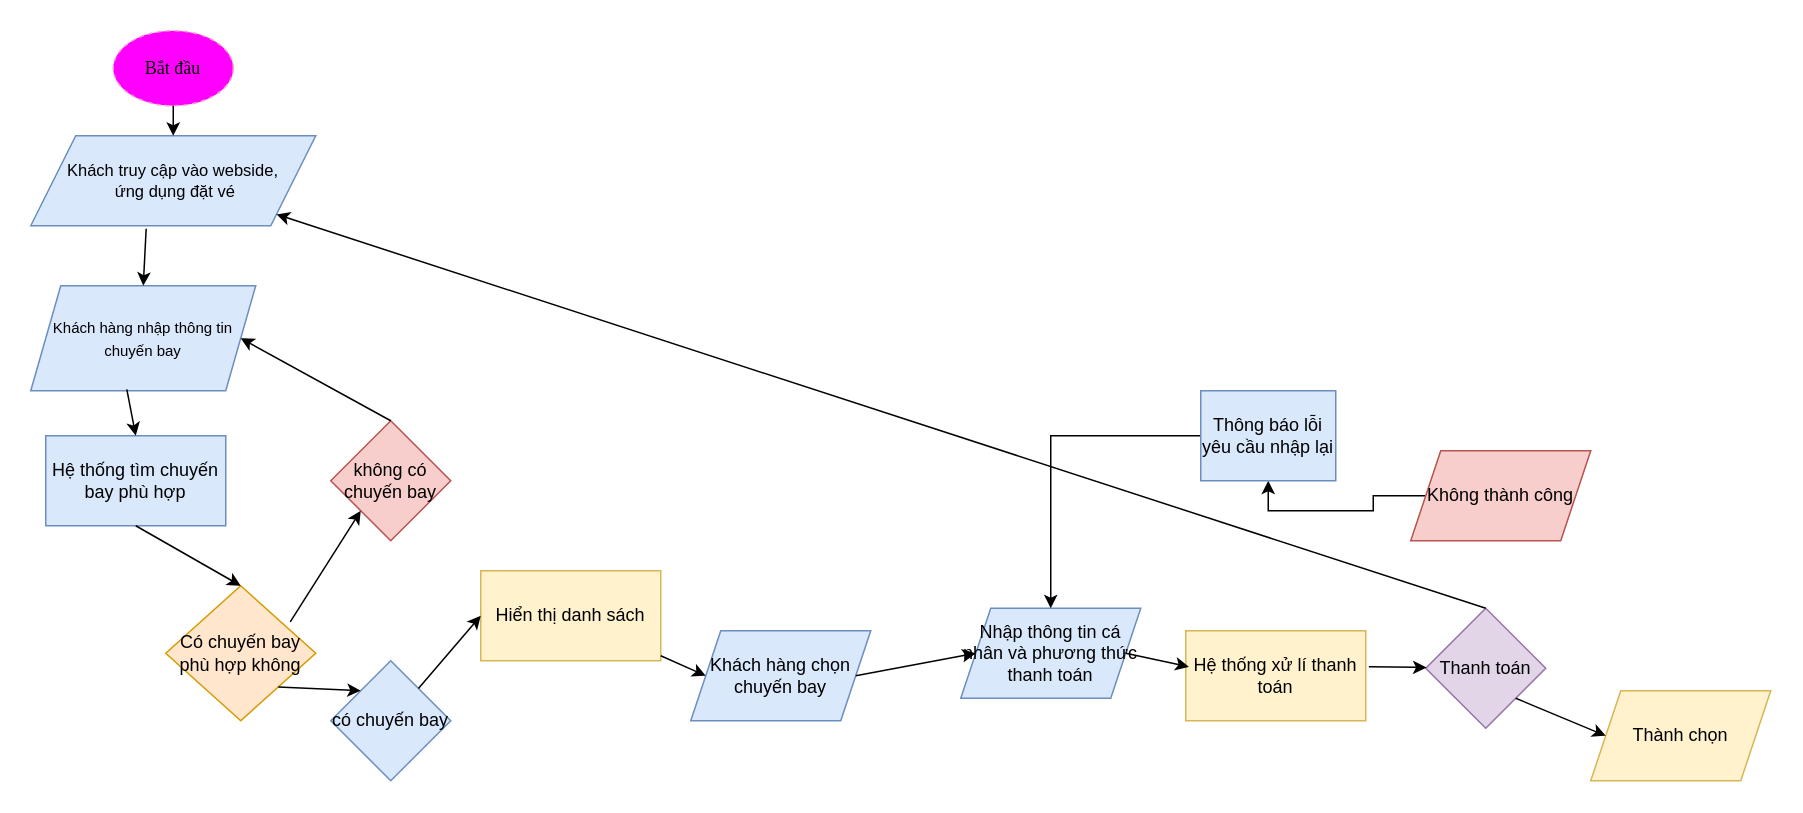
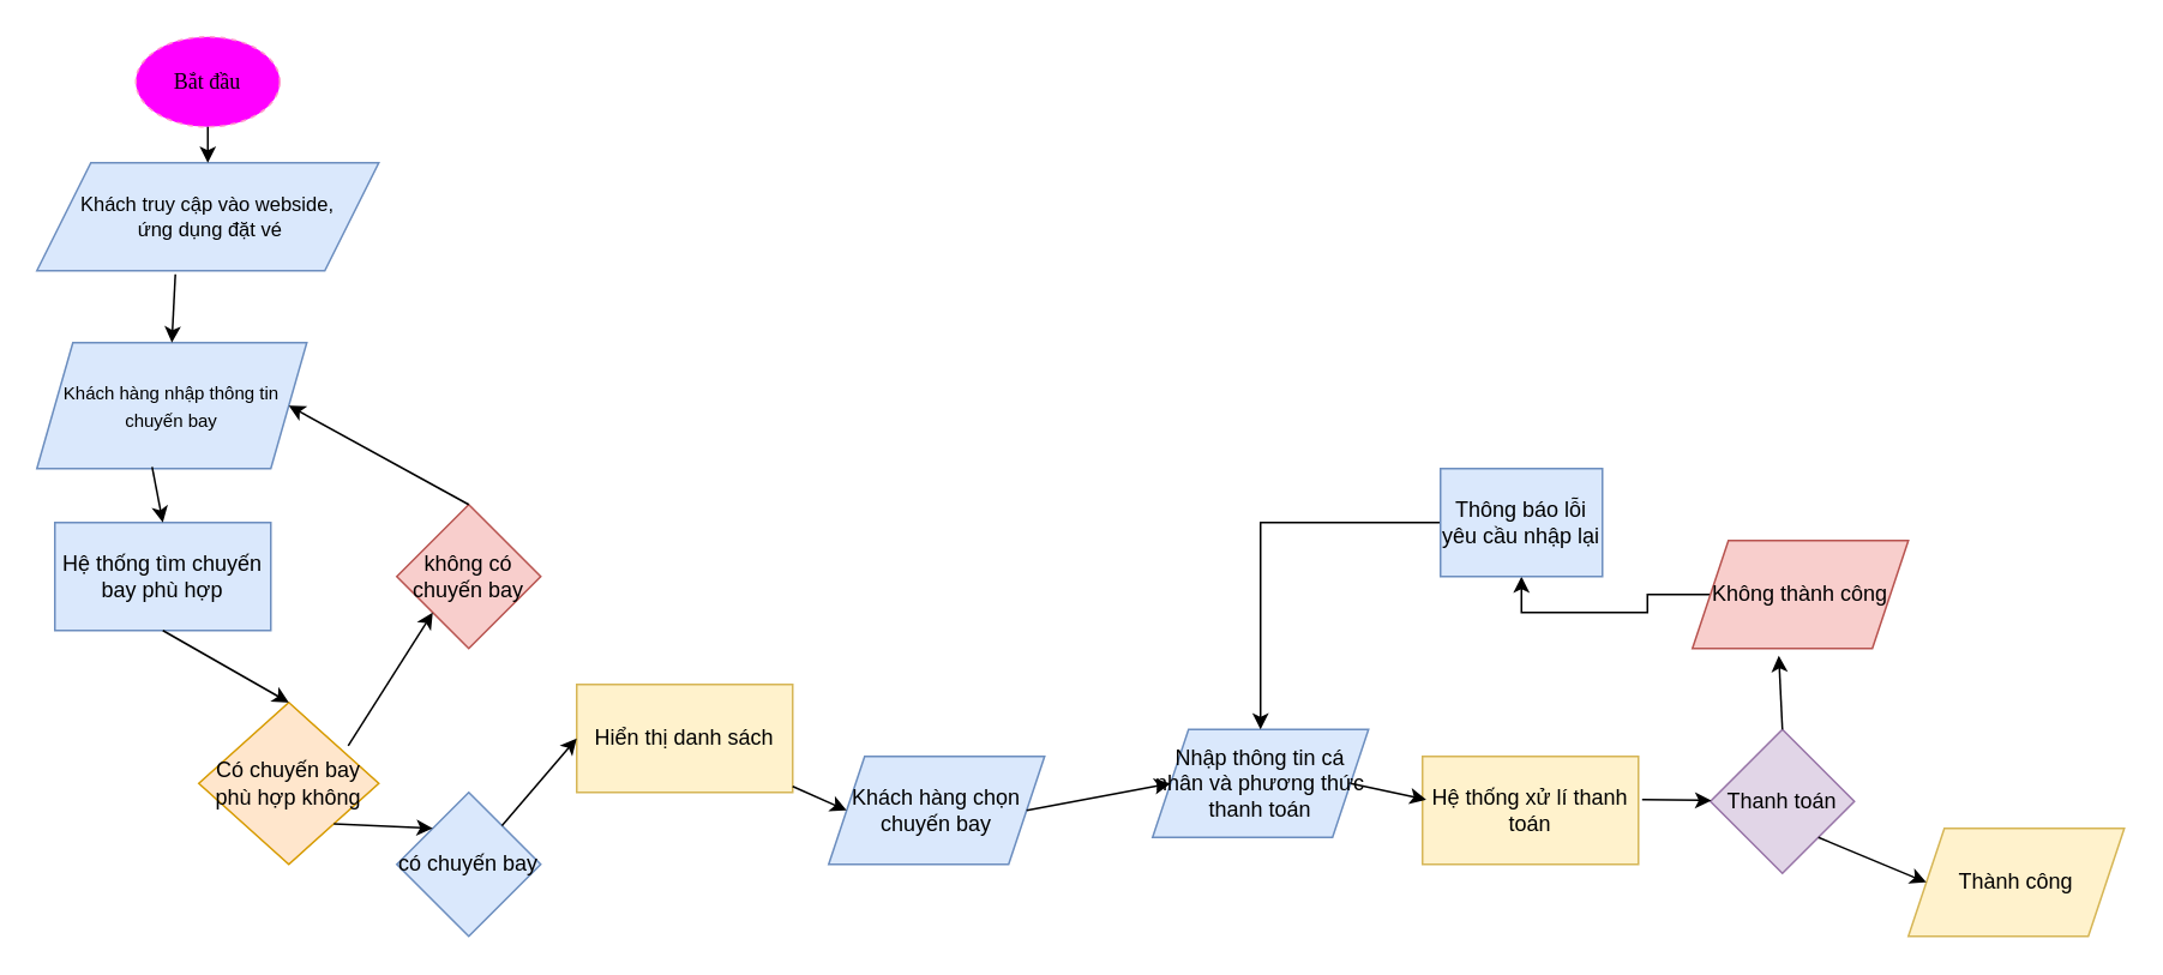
  <mxCell id="0" />
  <mxCell id="1" parent="0" />
  <mxCell id="2" value="Bắt đầu" style="ellipse;whiteSpace=wrap;html=1;fontFamily=Times New Roman;align=center;fillColor=#FF00FF;strokeColor=#FF99CC;dashed=1;" vertex="1" parent="1"><mxGeometry x="75" y="20" width="80" height="50" as="geometry" /></mxCell>
  <mxCell id="3" value="&lt;div style=&quot;line-height: 110%;&quot;&gt;&lt;font style=&quot;font-size: 11px;&quot;&gt;Khách truy cập vào webside,&lt;/font&gt;&lt;/div&gt;&lt;div style=&quot;line-height: 110%;&quot;&gt;&lt;font style=&quot;font-size: 11px;&quot;&gt;&amp;nbsp;ứng dụng đặt vé&lt;/font&gt;&lt;/div&gt;" style="shape=parallelogram;perimeter=parallelogramPerimeter;whiteSpace=wrap;html=1;fixedSize=1;size=30;fillColor=#dae8fc;strokeColor=#6c8ebf;" vertex="1" parent="1"><mxGeometry x="20" y="90" width="190" height="60" as="geometry" /></mxCell>
  <mxCell id="4" value="" style="endArrow=classic;html=1;rounded=0;exitX=0.5;exitY=1;exitDx=0;exitDy=0;entryX=0.5;entryY=0;entryDx=0;entryDy=0;" edge="1" parent="1" source="2" target="3"><mxGeometry width="50" height="50" relative="1" as="geometry"><mxPoint x="420" y="320" as="sourcePoint" /><mxPoint x="470" y="270" as="targetPoint" /><Array as="points" /></mxGeometry></mxCell>
  <mxCell id="5" value="&lt;font style=&quot;font-size: 10px;&quot;&gt;Khách hàng nhập thông tin chuyến bay&lt;/font&gt;" style="shape=parallelogram;perimeter=parallelogramPerimeter;whiteSpace=wrap;html=1;fixedSize=1;fillColor=#dae8fc;strokeColor=#6c8ebf;" vertex="1" parent="1"><mxGeometry x="20" y="190" width="150" height="70" as="geometry" /></mxCell>
  <mxCell id="6" value="" style="endArrow=classic;html=1;rounded=0;exitX=0.405;exitY=1.033;exitDx=0;exitDy=0;exitPerimeter=0;entryX=0.5;entryY=0;entryDx=0;entryDy=0;" edge="1" parent="1" source="3" target="5"><mxGeometry width="50" height="50" relative="1" as="geometry"><mxPoint x="420" y="320" as="sourcePoint" /><mxPoint x="470" y="270" as="targetPoint" /></mxGeometry></mxCell>
  <mxCell id="7" value="Hệ thống tìm chuyến bay phù hợp" style="rounded=0;whiteSpace=wrap;html=1;fillColor=#dae8fc;strokeColor=#6c8ebf;" vertex="1" parent="1"><mxGeometry x="30" y="290" width="120" height="60" as="geometry" /></mxCell>
  <mxCell id="8" value="" style="endArrow=classic;html=1;rounded=0;exitX=0.427;exitY=0.986;exitDx=0;exitDy=0;exitPerimeter=0;entryX=0.5;entryY=0;entryDx=0;entryDy=0;" edge="1" parent="1" source="5" target="7"><mxGeometry width="50" height="50" relative="1" as="geometry"><mxPoint x="420" y="320" as="sourcePoint" /><mxPoint x="470" y="270" as="targetPoint" /></mxGeometry></mxCell>
  <mxCell id="9" value="&lt;font&gt;Có chuyến bay phù hợp không&lt;/font&gt;" style="rhombus;whiteSpace=wrap;html=1;fillColor=#ffe6cc;strokeColor=#d79b00;" vertex="1" parent="1"><mxGeometry x="110" y="390" width="100" height="90" as="geometry" /></mxCell>
  <mxCell id="10" value="" style="endArrow=classic;html=1;rounded=0;exitX=0.5;exitY=1;exitDx=0;exitDy=0;entryX=0.5;entryY=0;entryDx=0;entryDy=0;" edge="1" parent="1" source="7" target="9"><mxGeometry width="50" height="50" relative="1" as="geometry"><mxPoint x="420" y="320" as="sourcePoint" /><mxPoint x="470" y="270" as="targetPoint" /><Array as="points" /></mxGeometry></mxCell>
  <mxCell id="11" value="có chuyến bay" style="rhombus;whiteSpace=wrap;html=1;fillColor=#dae8fc;strokeColor=#6c8ebf;" vertex="1" parent="1"><mxGeometry x="220" y="440" width="80" height="80" as="geometry" /></mxCell>
  <mxCell id="12" value="không có chuyến bay" style="rhombus;whiteSpace=wrap;html=1;fillColor=#f8cecc;strokeColor=#b85450;" vertex="1" parent="1"><mxGeometry x="220" y="280" width="80" height="80" as="geometry" /></mxCell>
  <mxCell id="13" value="Hiển thị danh sách" style="rounded=0;whiteSpace=wrap;html=1;fillColor=#fff2cc;strokeColor=#d6b656;" vertex="1" parent="1"><mxGeometry x="320" y="380" width="120" height="60" as="geometry" /></mxCell>
  <mxCell id="14" value="" style="endArrow=classic;html=1;rounded=0;exitX=0.83;exitY=0.267;exitDx=0;exitDy=0;exitPerimeter=0;entryX=0;entryY=1;entryDx=0;entryDy=0;" edge="1" parent="1" source="9" target="12"><mxGeometry width="50" height="50" relative="1" as="geometry"><mxPoint x="420" y="320" as="sourcePoint" /><mxPoint x="470" y="270" as="targetPoint" /></mxGeometry></mxCell>
  <mxCell id="15" value="" style="endArrow=classic;html=1;rounded=0;exitX=1;exitY=1;exitDx=0;exitDy=0;entryX=0;entryY=0;entryDx=0;entryDy=0;" edge="1" parent="1" source="9" target="11"><mxGeometry width="50" height="50" relative="1" as="geometry"><mxPoint x="190" y="490" as="sourcePoint" /><mxPoint x="240" y="440" as="targetPoint" /></mxGeometry></mxCell>
  <mxCell id="16" value="" style="endArrow=classic;html=1;rounded=0;exitX=0.5;exitY=0;exitDx=0;exitDy=0;entryX=1;entryY=0.5;entryDx=0;entryDy=0;" edge="1" parent="1" source="12" target="5"><mxGeometry width="50" height="50" relative="1" as="geometry"><mxPoint x="180" y="350" as="sourcePoint" /><mxPoint x="230" y="300" as="targetPoint" /><Array as="points" /></mxGeometry></mxCell>
  <mxCell id="17" value="" style="endArrow=classic;html=1;rounded=0;entryX=0;entryY=0.5;entryDx=0;entryDy=0;" edge="1" parent="1" source="11" target="13"><mxGeometry width="50" height="50" relative="1" as="geometry"><mxPoint x="420" y="320" as="sourcePoint" /><mxPoint x="470" y="270" as="targetPoint" /></mxGeometry></mxCell>
  <mxCell id="18" value="Khách hàng chọn chuyến bay" style="shape=parallelogram;perimeter=parallelogramPerimeter;whiteSpace=wrap;html=1;fixedSize=1;fillColor=#dae8fc;strokeColor=#6c8ebf;" vertex="1" parent="1"><mxGeometry x="460" y="420" width="120" height="60" as="geometry" /></mxCell>
  <mxCell id="19" value="" style="endArrow=classic;html=1;rounded=0;entryX=0;entryY=0.5;entryDx=0;entryDy=0;" edge="1" parent="1" source="13" target="18"><mxGeometry width="50" height="50" relative="1" as="geometry"><mxPoint x="440" y="460" as="sourcePoint" /><mxPoint x="510.711" y="410" as="targetPoint" /></mxGeometry></mxCell>
  <mxCell id="20" value="Nhập thông tin cá nhân và phương thức thanh toán" style="shape=parallelogram;perimeter=parallelogramPerimeter;whiteSpace=wrap;html=1;fixedSize=1;fillColor=#dae8fc;strokeColor=#6c8ebf;" vertex="1" parent="1"><mxGeometry x="640" y="405" width="120" height="60" as="geometry" /></mxCell>
  <mxCell id="21" value="" style="endArrow=classic;html=1;rounded=0;exitX=1;exitY=0.5;exitDx=0;exitDy=0;entryX=0;entryY=0.5;entryDx=0;entryDy=0;" edge="1" parent="1" source="18" target="20"><mxGeometry width="50" height="50" relative="1" as="geometry"><mxPoint x="610" y="430" as="sourcePoint" /><mxPoint x="660" y="380" as="targetPoint" /></mxGeometry></mxCell>
  <mxCell id="22" value="Hệ thống xử lí thanh toán" style="rounded=0;whiteSpace=wrap;html=1;fillColor=#fff2cc;strokeColor=#d6b656;" vertex="1" parent="1"><mxGeometry x="790" y="420" width="120" height="60" as="geometry" /></mxCell>
  <mxCell id="23" value="" style="endArrow=classic;html=1;rounded=0;entryX=0.017;entryY=0.4;entryDx=0;entryDy=0;entryPerimeter=0;exitX=1;exitY=0.5;exitDx=0;exitDy=0;" edge="1" parent="1" source="20" target="22"><mxGeometry width="50" height="50" relative="1" as="geometry"><mxPoint x="760" y="420" as="sourcePoint" /><mxPoint x="810" y="370" as="targetPoint" /></mxGeometry></mxCell>
  <mxCell id="24" value="Thanh toán" style="rhombus;whiteSpace=wrap;html=1;fillColor=#e1d5e7;strokeColor=#9673a6;" vertex="1" parent="1"><mxGeometry x="950" y="405" width="80" height="80" as="geometry" /></mxCell>
  <mxCell id="25" value="" style="endArrow=classic;html=1;rounded=0;exitX=1.017;exitY=0.4;exitDx=0;exitDy=0;exitPerimeter=0;" edge="1" parent="1" source="22" target="24"><mxGeometry width="50" height="50" relative="1" as="geometry"><mxPoint x="910" y="390" as="sourcePoint" /><mxPoint x="960" y="340" as="targetPoint" /></mxGeometry></mxCell>
- <mxCell id="26" value="Thành chọn" style="shape=parallelogram;perimeter=parallelogramPerimeter;whiteSpace=wrap;html=1;fixedSize=1;fillColor=#fff2cc;strokeColor=#d6b656;" vertex="1" parent="1"><mxGeometry x="1060" y="460" width="120" height="60" as="geometry" /></mxCell>
+ <mxCell id="26" value="Thành công" style="shape=parallelogram;perimeter=parallelogramPerimeter;whiteSpace=wrap;html=1;fixedSize=1;fillColor=#fff2cc;strokeColor=#d6b656;" vertex="1" parent="1"><mxGeometry x="1060" y="460" width="120" height="60" as="geometry" /></mxCell>
  <mxCell id="27" style="edgeStyle=orthogonalEdgeStyle;rounded=0;orthogonalLoop=1;jettySize=auto;html=1;entryX=0.5;entryY=1;entryDx=0;entryDy=0;" edge="1" parent="1" source="28" target="32"><mxGeometry relative="1" as="geometry" /></mxCell>
  <mxCell id="28" value="Không thành công" style="shape=parallelogram;perimeter=parallelogramPerimeter;whiteSpace=wrap;html=1;fixedSize=1;fillColor=#f8cecc;strokeColor=#b85450;" vertex="1" parent="1"><mxGeometry x="940" y="300" width="120" height="60" as="geometry" /></mxCell>
  <mxCell id="29" value="" style="endArrow=classic;html=1;rounded=0;exitX=1;exitY=1;exitDx=0;exitDy=0;entryX=0;entryY=0.5;entryDx=0;entryDy=0;" edge="1" parent="1" source="24" target="26"><mxGeometry width="50" height="50" relative="1" as="geometry"><mxPoint x="1000" y="520" as="sourcePoint" /><mxPoint x="1050" y="470" as="targetPoint" /></mxGeometry></mxCell>
- <mxCell id="30" value="" style="endArrow=classic;html=1;rounded=0;exitX=0.5;exitY=0;exitDx=0;exitDy=0;" edge="1" parent="1" source="24" target="3"><mxGeometry width="50" height="50" relative="1" as="geometry"><mxPoint x="990" y="400" as="sourcePoint" /><mxPoint x="980" y="350" as="targetPoint" /></mxGeometry></mxCell>
+ <mxCell id="30" value="" style="endArrow=classic;html=1;rounded=0;exitX=0.5;exitY=0;exitDx=0;exitDy=0;entryX=0.4;entryY=1.067;entryDx=0;entryDy=0;entryPerimeter=0;" edge="1" parent="1" source="24" target="28"><mxGeometry width="50" height="50" relative="1" as="geometry"><mxPoint x="990" y="400" as="sourcePoint" /><mxPoint x="980" y="350" as="targetPoint" /></mxGeometry></mxCell>
  <mxCell id="31" style="edgeStyle=orthogonalEdgeStyle;rounded=0;orthogonalLoop=1;jettySize=auto;html=1;entryX=0.5;entryY=0;entryDx=0;entryDy=0;" edge="1" parent="1" source="32" target="20"><mxGeometry relative="1" as="geometry" /></mxCell>
  <mxCell id="32" value="Thông báo lỗi yêu cầu nhập lại" style="rounded=0;whiteSpace=wrap;html=1;fillColor=#dae8fc;strokeColor=#6c8ebf;" vertex="1" parent="1"><mxGeometry x="800" y="260" width="90" height="60" as="geometry" /></mxCell>
